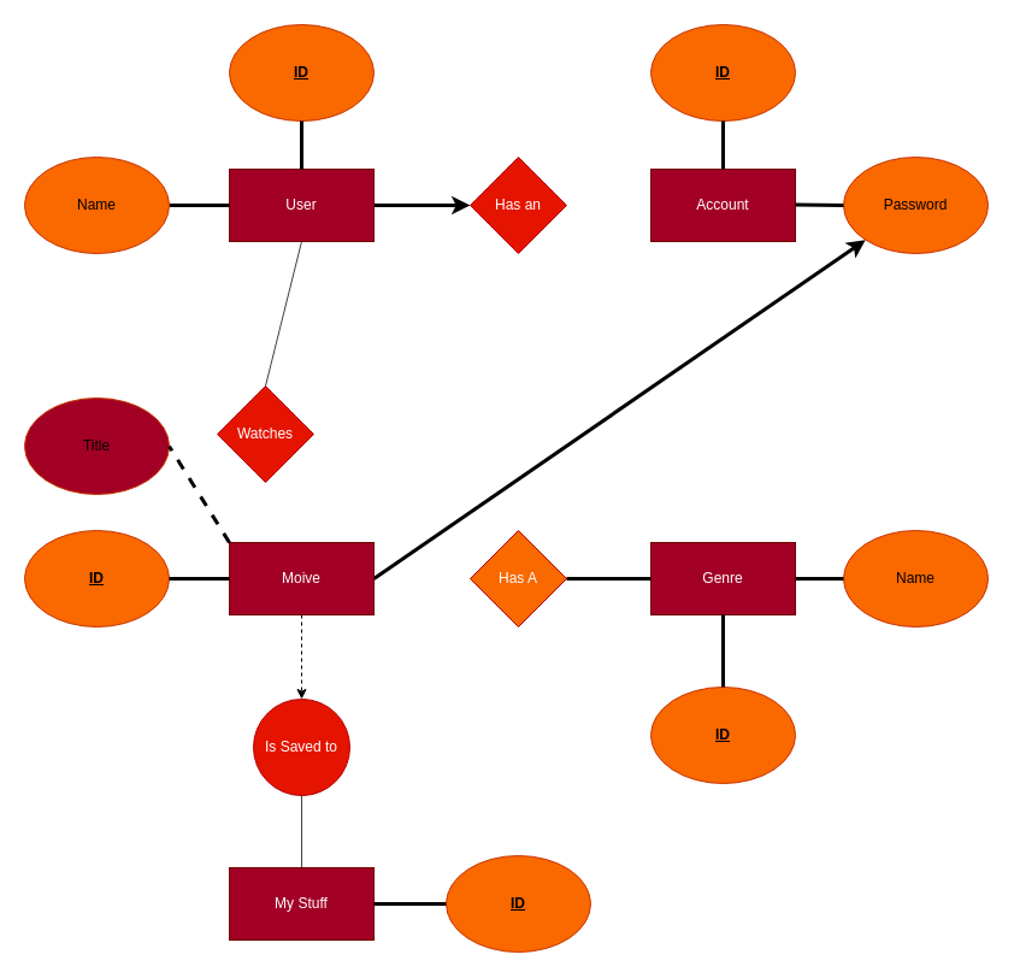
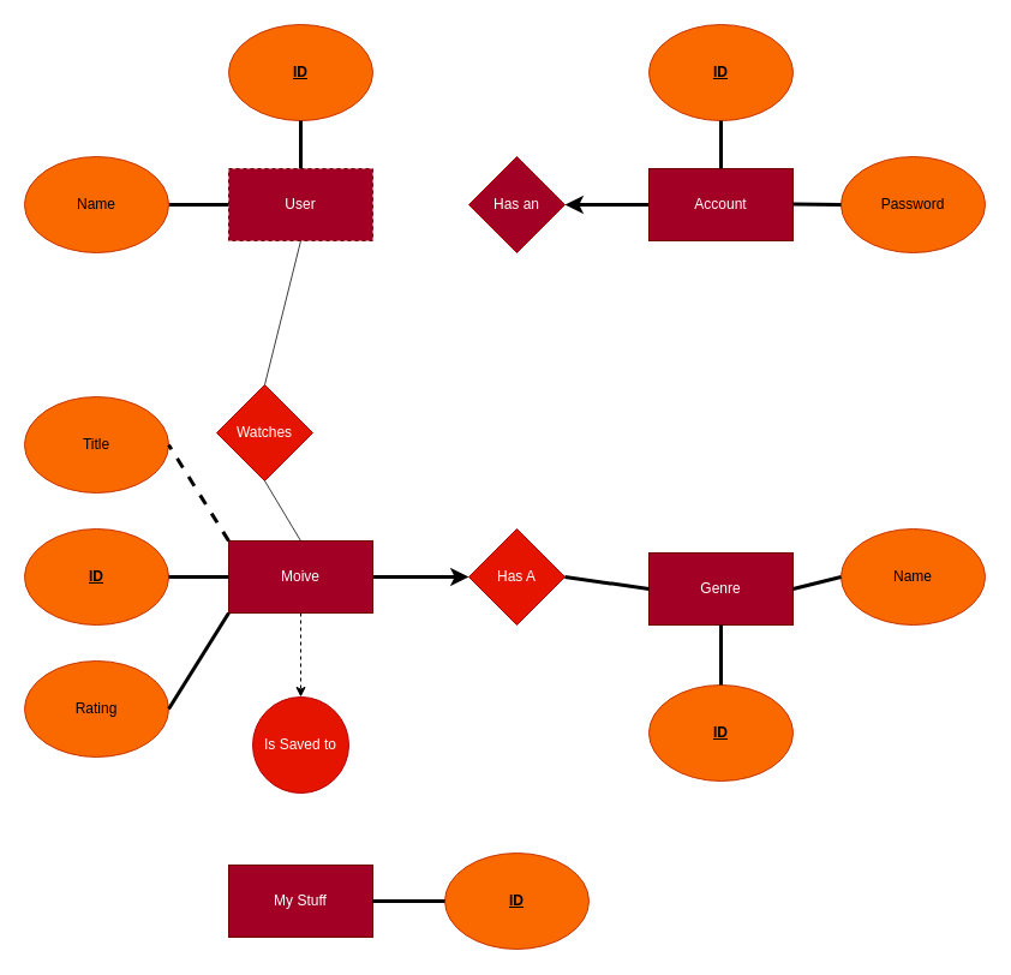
  <mxCell id="0" />
  <mxCell id="1" parent="0" />
- <mxCell id="2" value="Genre" style="rounded=0;whiteSpace=wrap;html=1;fillColor=#a20025;fontColor=#ffffff;strokeColor=#6F0000;" parent="1" vertex="1"><mxGeometry x="540" y="450" width="120" height="60" as="geometry" /></mxCell>
- <mxCell id="3" style="edgeStyle=none;html=1;exitX=1;exitY=0.5;exitDx=0;exitDy=0;entryX=0;entryY=0.5;entryDx=0;entryDy=0;strokeColor=default;strokeWidth=3;" parent="1" source="4" target="10" edge="1"><mxGeometry relative="1" as="geometry" /></mxCell>
- <mxCell id="4" value="User" style="rounded=0;whiteSpace=wrap;html=1;fillColor=#a20025;fontColor=#ffffff;strokeColor=#6F0000;" parent="1" vertex="1"><mxGeometry x="190" y="140" width="120" height="60" as="geometry" /></mxCell>
- <mxCell id="5" style="edgeStyle=none;html=1;exitX=1;exitY=0.5;exitDx=0;exitDy=0;strokeColor=default;strokeWidth=3;" parent="1" source="7" target="11" edge="1"><mxGeometry relative="1" as="geometry" /></mxCell>
+ <mxCell id="2" value="Genre" style="rounded=0;whiteSpace=wrap;html=1;fillColor=#a20025;fontColor=#ffffff;strokeColor=#6F0000;" parent="1" vertex="1"><mxGeometry x="540" y="460" width="120" height="60" as="geometry" /></mxCell>
+ <mxCell id="4" value="User" style="rounded=0;whiteSpace=wrap;html=1;fillColor=#a20025;fontColor=#ffffff;strokeColor=#6F0000;dashed=1;" parent="1" vertex="1"><mxGeometry x="190" y="140" width="120" height="60" as="geometry" /></mxCell>
+ <mxCell id="5" style="edgeStyle=none;html=1;exitX=1;exitY=0.5;exitDx=0;exitDy=0;entryX=0;entryY=0.5;entryDx=0;entryDy=0;strokeColor=default;strokeWidth=3;" parent="1" source="7" target="16" edge="1"><mxGeometry relative="1" as="geometry" /></mxCell>
  <mxCell id="6" value="" style="edgeStyle=none;html=1;dashed=1;" edge="1" parent="1" source="7" target="18"><mxGeometry relative="1" as="geometry" /></mxCell>
  <mxCell id="7" value="Moive" style="rounded=0;whiteSpace=wrap;html=1;fillColor=#a20025;fontColor=#ffffff;strokeColor=#6F0000;gradientColor=none;" parent="1" vertex="1"><mxGeometry x="190" y="450" width="120" height="60" as="geometry" /></mxCell>
+ <mxCell id="8" style="edgeStyle=none;html=1;exitX=0;exitY=0.5;exitDx=0;exitDy=0;entryX=1;entryY=0.5;entryDx=0;entryDy=0;strokeColor=default;strokeWidth=3;" parent="1" source="9" target="10" edge="1"><mxGeometry relative="1" as="geometry" /></mxCell>
  <mxCell id="9" value="Account" style="rounded=0;whiteSpace=wrap;html=1;fillColor=#a20025;fontColor=#ffffff;strokeColor=#6F0000;" parent="1" vertex="1"><mxGeometry x="540" y="140" width="120" height="60" as="geometry" /></mxCell>
- <mxCell id="10" value="Has an" style="rhombus;whiteSpace=wrap;html=1;fillColor=#e51400;fontColor=#ffffff;strokeColor=#B20000;" parent="1" vertex="1"><mxGeometry x="390" y="130" width="80" height="80" as="geometry" /></mxCell>
+ <mxCell id="10" value="Has an" style="rhombus;whiteSpace=wrap;html=1;fillColor=#a20025;fontColor=#ffffff;strokeColor=#B20000;" parent="1" vertex="1"><mxGeometry x="390" y="130" width="80" height="80" as="geometry" /></mxCell>
  <mxCell id="11" value="Password" style="ellipse;whiteSpace=wrap;html=1;fillColor=#fa6800;fontColor=#000000;strokeColor=#C73500;" parent="1" vertex="1"><mxGeometry x="700" y="130" width="120" height="80" as="geometry" /></mxCell>
  <mxCell id="12" value="&lt;u&gt;&lt;b&gt;ID&lt;/b&gt;&lt;/u&gt;" style="ellipse;whiteSpace=wrap;html=1;fillColor=#fa6800;fontColor=#000000;strokeColor=#C73500;" parent="1" vertex="1"><mxGeometry x="540" y="20" width="120" height="80" as="geometry" /></mxCell>
  <mxCell id="13" value="" style="endArrow=none;html=1;strokeColor=default;exitX=0.5;exitY=1;exitDx=0;exitDy=0;entryX=0.5;entryY=0;entryDx=0;entryDy=0;fontStyle=0;strokeWidth=3;" parent="1" source="12" target="9" edge="1"><mxGeometry width="50" height="50" relative="1" as="geometry"><mxPoint x="510" y="100" as="sourcePoint" /><mxPoint x="620" y="100" as="targetPoint" /></mxGeometry></mxCell>
  <mxCell id="14" value="" style="endArrow=none;html=1;strokeColor=default;exitX=1;exitY=0.5;exitDx=0;exitDy=0;entryX=0;entryY=0.5;entryDx=0;entryDy=0;fontStyle=0;strokeWidth=3;" parent="1" target="11" edge="1"><mxGeometry width="50" height="50" relative="1" as="geometry"><mxPoint x="660" y="169.5" as="sourcePoint" /><mxPoint x="770" y="169.5" as="targetPoint" /></mxGeometry></mxCell>
  <mxCell id="15" value="Watches" style="rhombus;whiteSpace=wrap;html=1;fillColor=#e51400;fontColor=#ffffff;strokeColor=#B20000;" parent="1" vertex="1"><mxGeometry x="180" y="320" width="80" height="80" as="geometry" /></mxCell>
- <mxCell id="16" value="Has A" style="rhombus;whiteSpace=wrap;html=1;fillColor=#fa6800;fontColor=#ffffff;strokeColor=#B20000;" parent="1" vertex="1"><mxGeometry x="390" y="440" width="80" height="80" as="geometry" /></mxCell>
+ <mxCell id="16" value="Has A" style="rhombus;whiteSpace=wrap;html=1;fillColor=#e51400;fontColor=#ffffff;strokeColor=#B20000;" parent="1" vertex="1"><mxGeometry x="390" y="440" width="80" height="80" as="geometry" /></mxCell>
  <mxCell id="17" value="" style="endArrow=none;html=1;strokeColor=default;entryX=0;entryY=0.5;entryDx=0;entryDy=0;fontStyle=0;strokeWidth=3;exitX=1;exitY=0.5;exitDx=0;exitDy=0;" parent="1" source="16" target="2" edge="1"><mxGeometry width="50" height="50" relative="1" as="geometry"><mxPoint x="480" y="450.5" as="sourcePoint" /><mxPoint x="550" y="450" as="targetPoint" /></mxGeometry></mxCell>
  <mxCell id="18" value="Is Saved to" style="ellipse;whiteSpace=wrap;html=1;fillColor=#e51400;fontColor=#ffffff;strokeColor=#B20000;" parent="1" vertex="1"><mxGeometry x="210" y="580" width="80" height="80" as="geometry" /></mxCell>
  <mxCell id="19" value="My Stuff" style="rounded=0;whiteSpace=wrap;html=1;fillColor=#a20025;fontColor=#ffffff;strokeColor=#6F0000;" parent="1" vertex="1"><mxGeometry x="190" y="720" width="120" height="60" as="geometry" /></mxCell>
  <mxCell id="20" value="" style="endArrow=none;html=1;strokeColor=default;exitX=0.5;exitY=1;exitDx=0;exitDy=0;entryX=0.5;entryY=0;entryDx=0;entryDy=0;fontStyle=0;strokeWidth=0.75;" parent="1" source="4" target="15" edge="1"><mxGeometry width="50" height="50" relative="1" as="geometry"><mxPoint x="320" y="180" as="sourcePoint" /><mxPoint x="400" y="180" as="targetPoint" /></mxGeometry></mxCell>
+ <mxCell id="21" value="" style="endArrow=none;html=1;strokeColor=default;exitX=0.5;exitY=0;exitDx=0;exitDy=0;entryX=0.5;entryY=1;entryDx=0;entryDy=0;fontStyle=0;strokeWidth=0.75;" parent="1" source="7" target="15" edge="1"><mxGeometry width="50" height="50" relative="1" as="geometry"><mxPoint x="260" y="210" as="sourcePoint" /><mxPoint x="260" y="300" as="targetPoint" /></mxGeometry></mxCell>
  <mxCell id="22" value="&lt;u&gt;&lt;b&gt;ID&lt;/b&gt;&lt;/u&gt;" style="ellipse;whiteSpace=wrap;html=1;fillColor=#fa6800;fontColor=#000000;strokeColor=#C73500;" parent="1" vertex="1"><mxGeometry x="190" y="20" width="120" height="80" as="geometry" /></mxCell>
- <mxCell id="23" value="Title" style="ellipse;whiteSpace=wrap;html=1;fillColor=#a20025;fontColor=#000000;strokeColor=#C73500;" parent="1" vertex="1"><mxGeometry x="20" y="330" width="120" height="80" as="geometry" /></mxCell>
+ <mxCell id="23" value="Title" style="ellipse;whiteSpace=wrap;html=1;fillColor=#fa6800;fontColor=#000000;strokeColor=#C73500;" parent="1" vertex="1"><mxGeometry x="20" y="330" width="120" height="80" as="geometry" /></mxCell>
  <mxCell id="24" value="" style="endArrow=none;html=1;strokeColor=default;entryX=1;entryY=0.5;entryDx=0;entryDy=0;fontStyle=0;strokeWidth=3;exitX=0;exitY=0;exitDx=0;exitDy=0;dashed=1;" parent="1" source="7" target="23" edge="1"><mxGeometry width="50" height="50" relative="1" as="geometry"><mxPoint x="480" y="490" as="sourcePoint" /><mxPoint x="570" y="490" as="targetPoint" /></mxGeometry></mxCell>
  <mxCell id="25" value="" style="endArrow=none;html=1;strokeColor=default;entryX=0.5;entryY=1;entryDx=0;entryDy=0;fontStyle=0;strokeWidth=3;exitX=0.5;exitY=0;exitDx=0;exitDy=0;" parent="1" source="4" target="22" edge="1"><mxGeometry width="50" height="50" relative="1" as="geometry"><mxPoint x="490" y="500" as="sourcePoint" /><mxPoint x="580" y="500" as="targetPoint" /></mxGeometry></mxCell>
  <mxCell id="26" value="Name" style="ellipse;whiteSpace=wrap;html=1;fillColor=#fa6800;fontColor=#000000;strokeColor=#C73500;" parent="1" vertex="1"><mxGeometry x="700" y="440" width="120" height="80" as="geometry" /></mxCell>
  <mxCell id="27" value="" style="endArrow=none;html=1;strokeColor=default;entryX=0;entryY=0.5;entryDx=0;entryDy=0;fontStyle=0;strokeWidth=3;exitX=1;exitY=0.5;exitDx=0;exitDy=0;" parent="1" source="2" target="26" edge="1"><mxGeometry width="50" height="50" relative="1" as="geometry"><mxPoint x="480" y="490" as="sourcePoint" /><mxPoint x="570" y="490" as="targetPoint" /></mxGeometry></mxCell>
- <mxCell id="30" value="" style="endArrow=none;html=1;strokeColor=default;exitX=0.5;exitY=0;exitDx=0;exitDy=0;entryX=0.5;entryY=1;entryDx=0;entryDy=0;fontStyle=0;strokeWidth=0.75;" parent="1" source="19" target="18" edge="1"><mxGeometry width="50" height="50" relative="1" as="geometry"><mxPoint x="270" y="470" as="sourcePoint" /><mxPoint x="270" y="390" as="targetPoint" /></mxGeometry></mxCell>
+ <mxCell id="28" value="Rating" style="ellipse;whiteSpace=wrap;html=1;fillColor=#fa6800;fontColor=#000000;strokeColor=#C73500;" parent="1" vertex="1"><mxGeometry x="20" y="550" width="120" height="80" as="geometry" /></mxCell>
+ <mxCell id="29" value="" style="endArrow=none;html=1;strokeColor=default;entryX=1;entryY=0.5;entryDx=0;entryDy=0;fontStyle=0;strokeWidth=3;exitX=0;exitY=1;exitDx=0;exitDy=0;" parent="1" source="7" target="28" edge="1"><mxGeometry width="50" height="50" relative="1" as="geometry"><mxPoint x="200" y="460" as="sourcePoint" /><mxPoint x="150" y="420" as="targetPoint" /></mxGeometry></mxCell>
  <mxCell id="31" value="&lt;u&gt;&lt;b&gt;ID&lt;/b&gt;&lt;/u&gt;" style="ellipse;whiteSpace=wrap;html=1;fillColor=#fa6800;fontColor=#000000;strokeColor=#C73500;" parent="1" vertex="1"><mxGeometry x="370" y="710" width="120" height="80" as="geometry" /></mxCell>
  <mxCell id="32" value="" style="endArrow=none;html=1;strokeColor=default;entryX=1;entryY=0.5;entryDx=0;entryDy=0;fontStyle=0;strokeWidth=3;exitX=0;exitY=0.5;exitDx=0;exitDy=0;" parent="1" source="31" target="19" edge="1"><mxGeometry width="50" height="50" relative="1" as="geometry"><mxPoint x="260" y="850" as="sourcePoint" /><mxPoint x="260" y="790" as="targetPoint" /></mxGeometry></mxCell>
  <mxCell id="33" value="" style="endArrow=none;html=1;strokeColor=default;entryX=0;entryY=0.5;entryDx=0;entryDy=0;fontStyle=0;strokeWidth=3;exitX=1;exitY=0.5;exitDx=0;exitDy=0;" parent="1" source="34" target="4" edge="1"><mxGeometry width="50" height="50" relative="1" as="geometry"><mxPoint x="100" y="230" as="sourcePoint" /><mxPoint x="270" y="800" as="targetPoint" /></mxGeometry></mxCell>
  <mxCell id="34" value="Name" style="ellipse;whiteSpace=wrap;html=1;fillColor=#fa6800;fontColor=#000000;strokeColor=#C73500;" parent="1" vertex="1"><mxGeometry x="20" y="130" width="120" height="80" as="geometry" /></mxCell>
  <mxCell id="35" value="&lt;u&gt;&lt;b&gt;ID&lt;/b&gt;&lt;/u&gt;" style="ellipse;whiteSpace=wrap;html=1;fillColor=#fa6800;fontColor=#000000;strokeColor=#C73500;" vertex="1" parent="1"><mxGeometry x="540" y="570" width="120" height="80" as="geometry" /></mxCell>
  <mxCell id="36" value="&lt;u&gt;&lt;b&gt;ID&lt;/b&gt;&lt;/u&gt;" style="ellipse;whiteSpace=wrap;html=1;fillColor=#fa6800;fontColor=#000000;strokeColor=#C73500;" vertex="1" parent="1"><mxGeometry x="20" y="440" width="120" height="80" as="geometry" /></mxCell>
  <mxCell id="37" value="" style="endArrow=none;html=1;strokeColor=default;entryX=0;entryY=0.5;entryDx=0;entryDy=0;fontStyle=0;strokeWidth=3;exitX=1;exitY=0.5;exitDx=0;exitDy=0;" edge="1" parent="1" source="36" target="7"><mxGeometry width="50" height="50" relative="1" as="geometry"><mxPoint x="200" y="460" as="sourcePoint" /><mxPoint x="160" y="380" as="targetPoint" /></mxGeometry></mxCell>
  <mxCell id="38" value="" style="endArrow=none;html=1;strokeColor=default;entryX=0.5;entryY=1;entryDx=0;entryDy=0;fontStyle=0;strokeWidth=3;exitX=0.5;exitY=0;exitDx=0;exitDy=0;" edge="1" parent="1" source="35" target="2"><mxGeometry width="50" height="50" relative="1" as="geometry"><mxPoint x="210" y="470" as="sourcePoint" /><mxPoint x="170" y="390" as="targetPoint" /></mxGeometry></mxCell>
